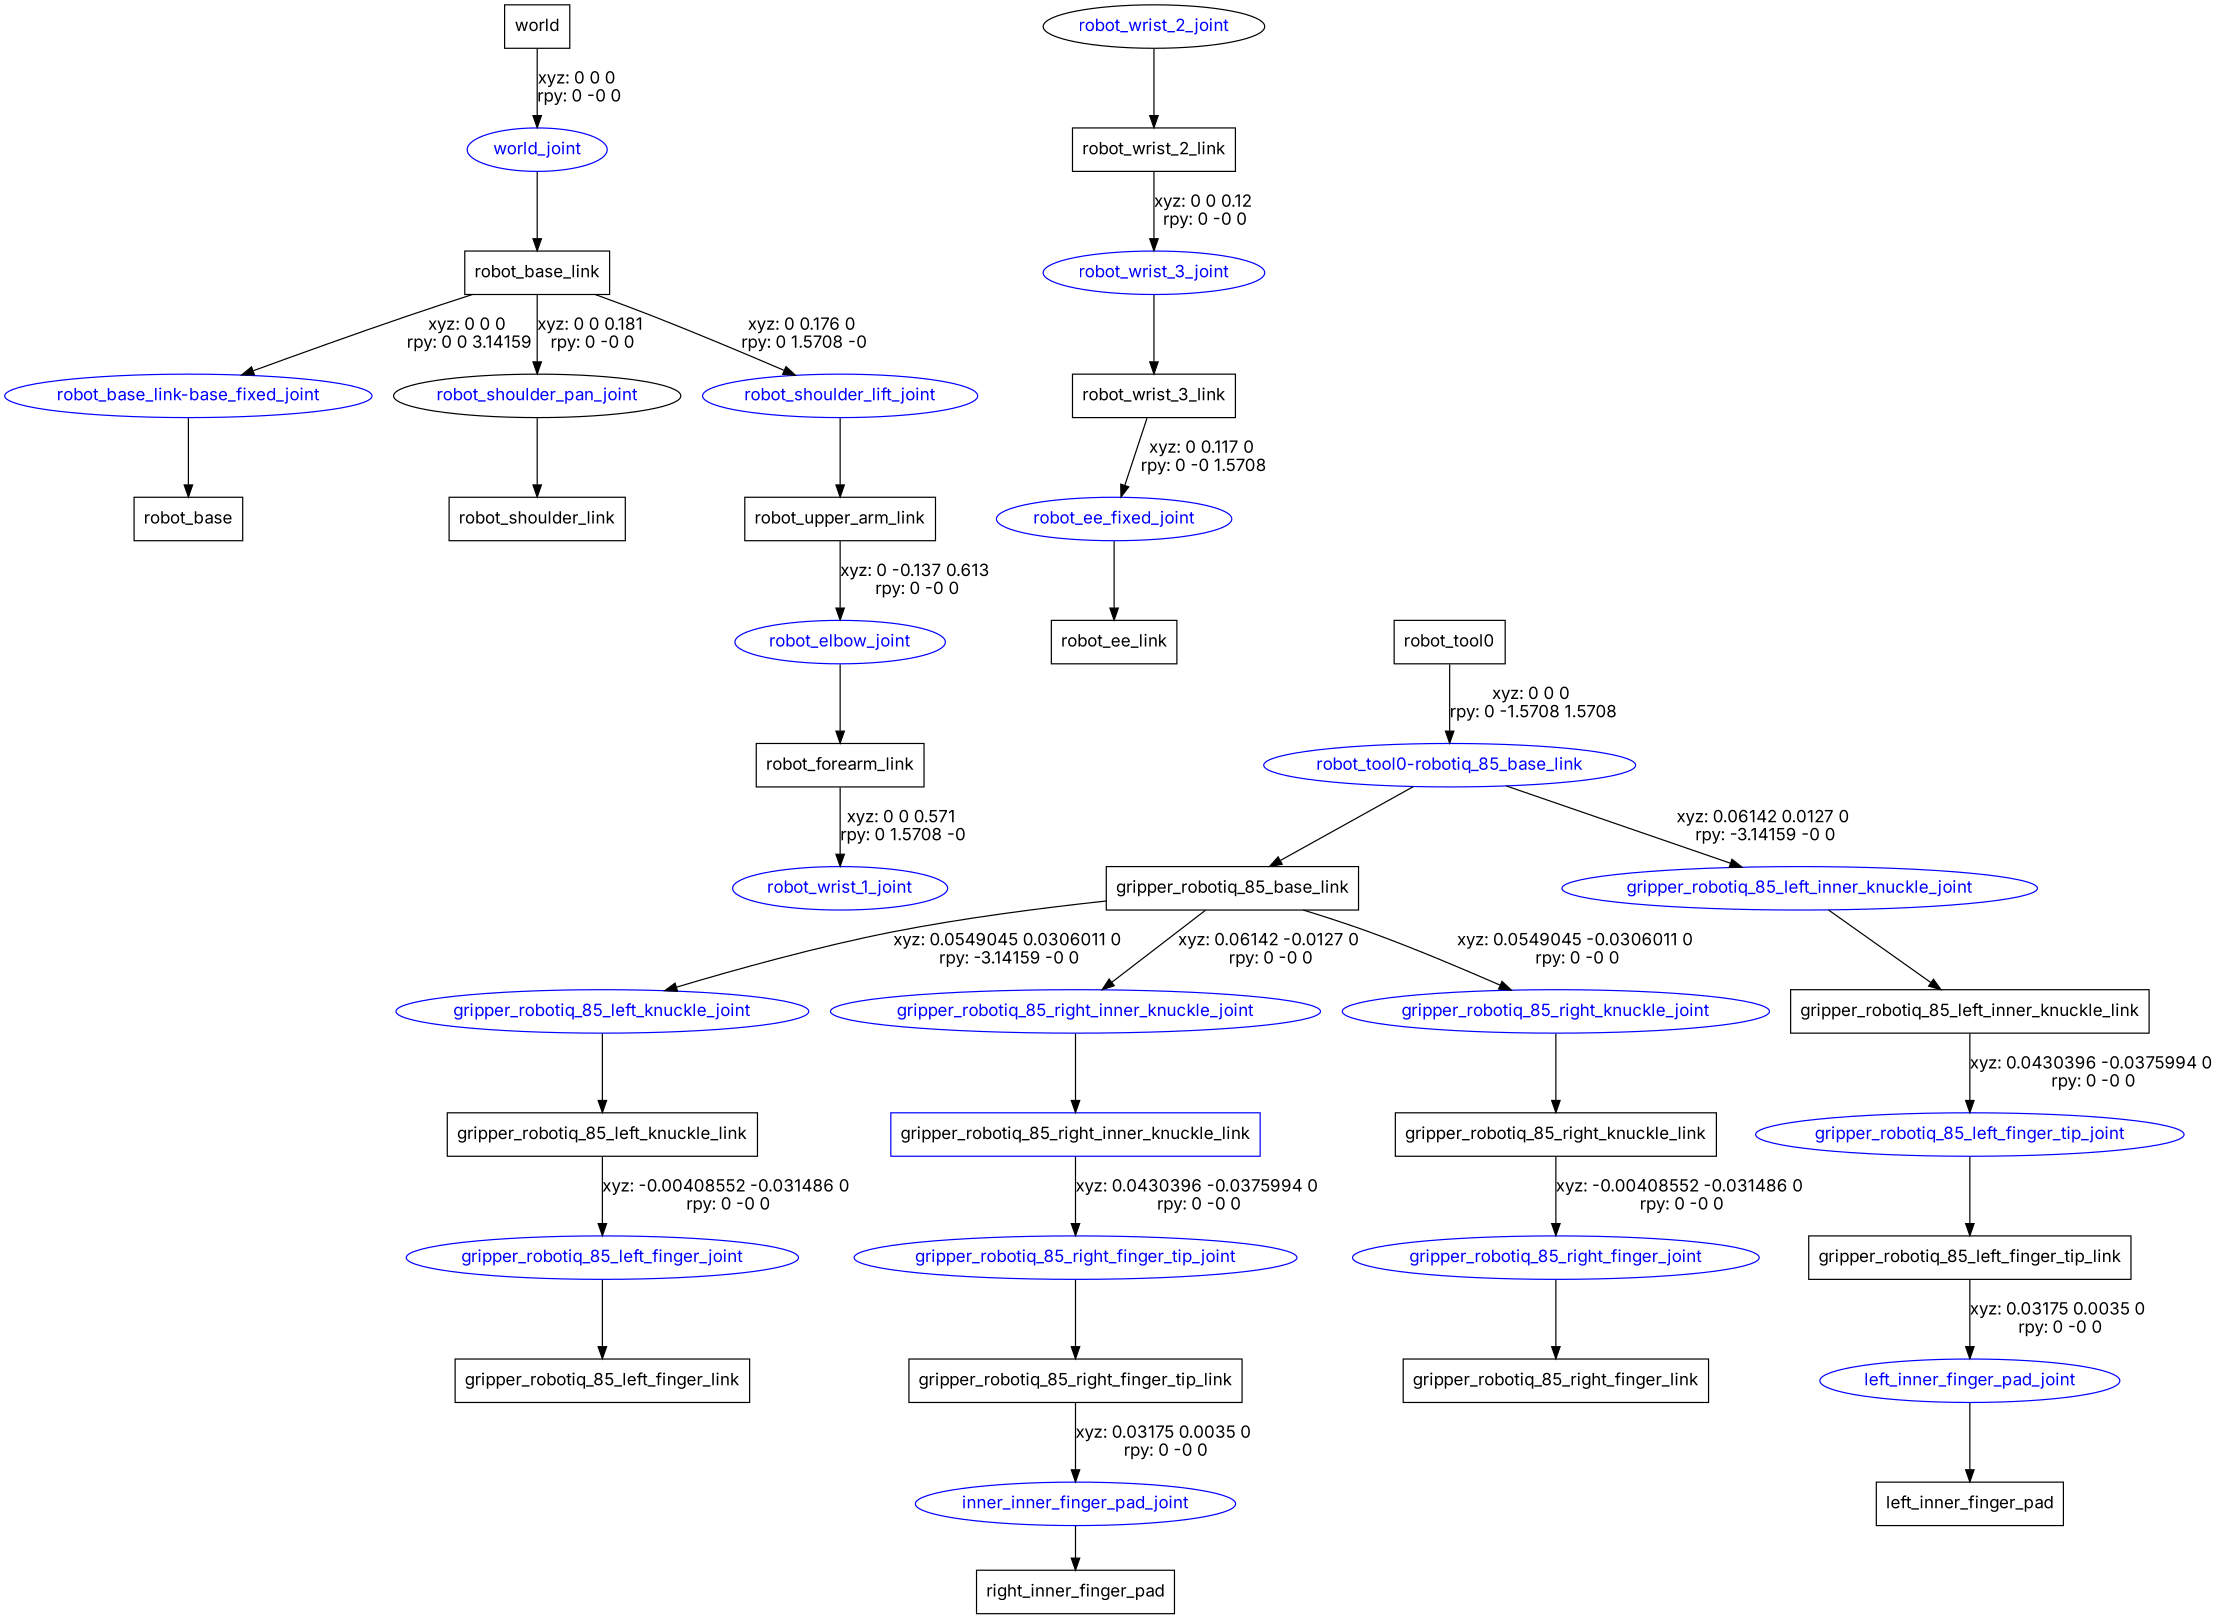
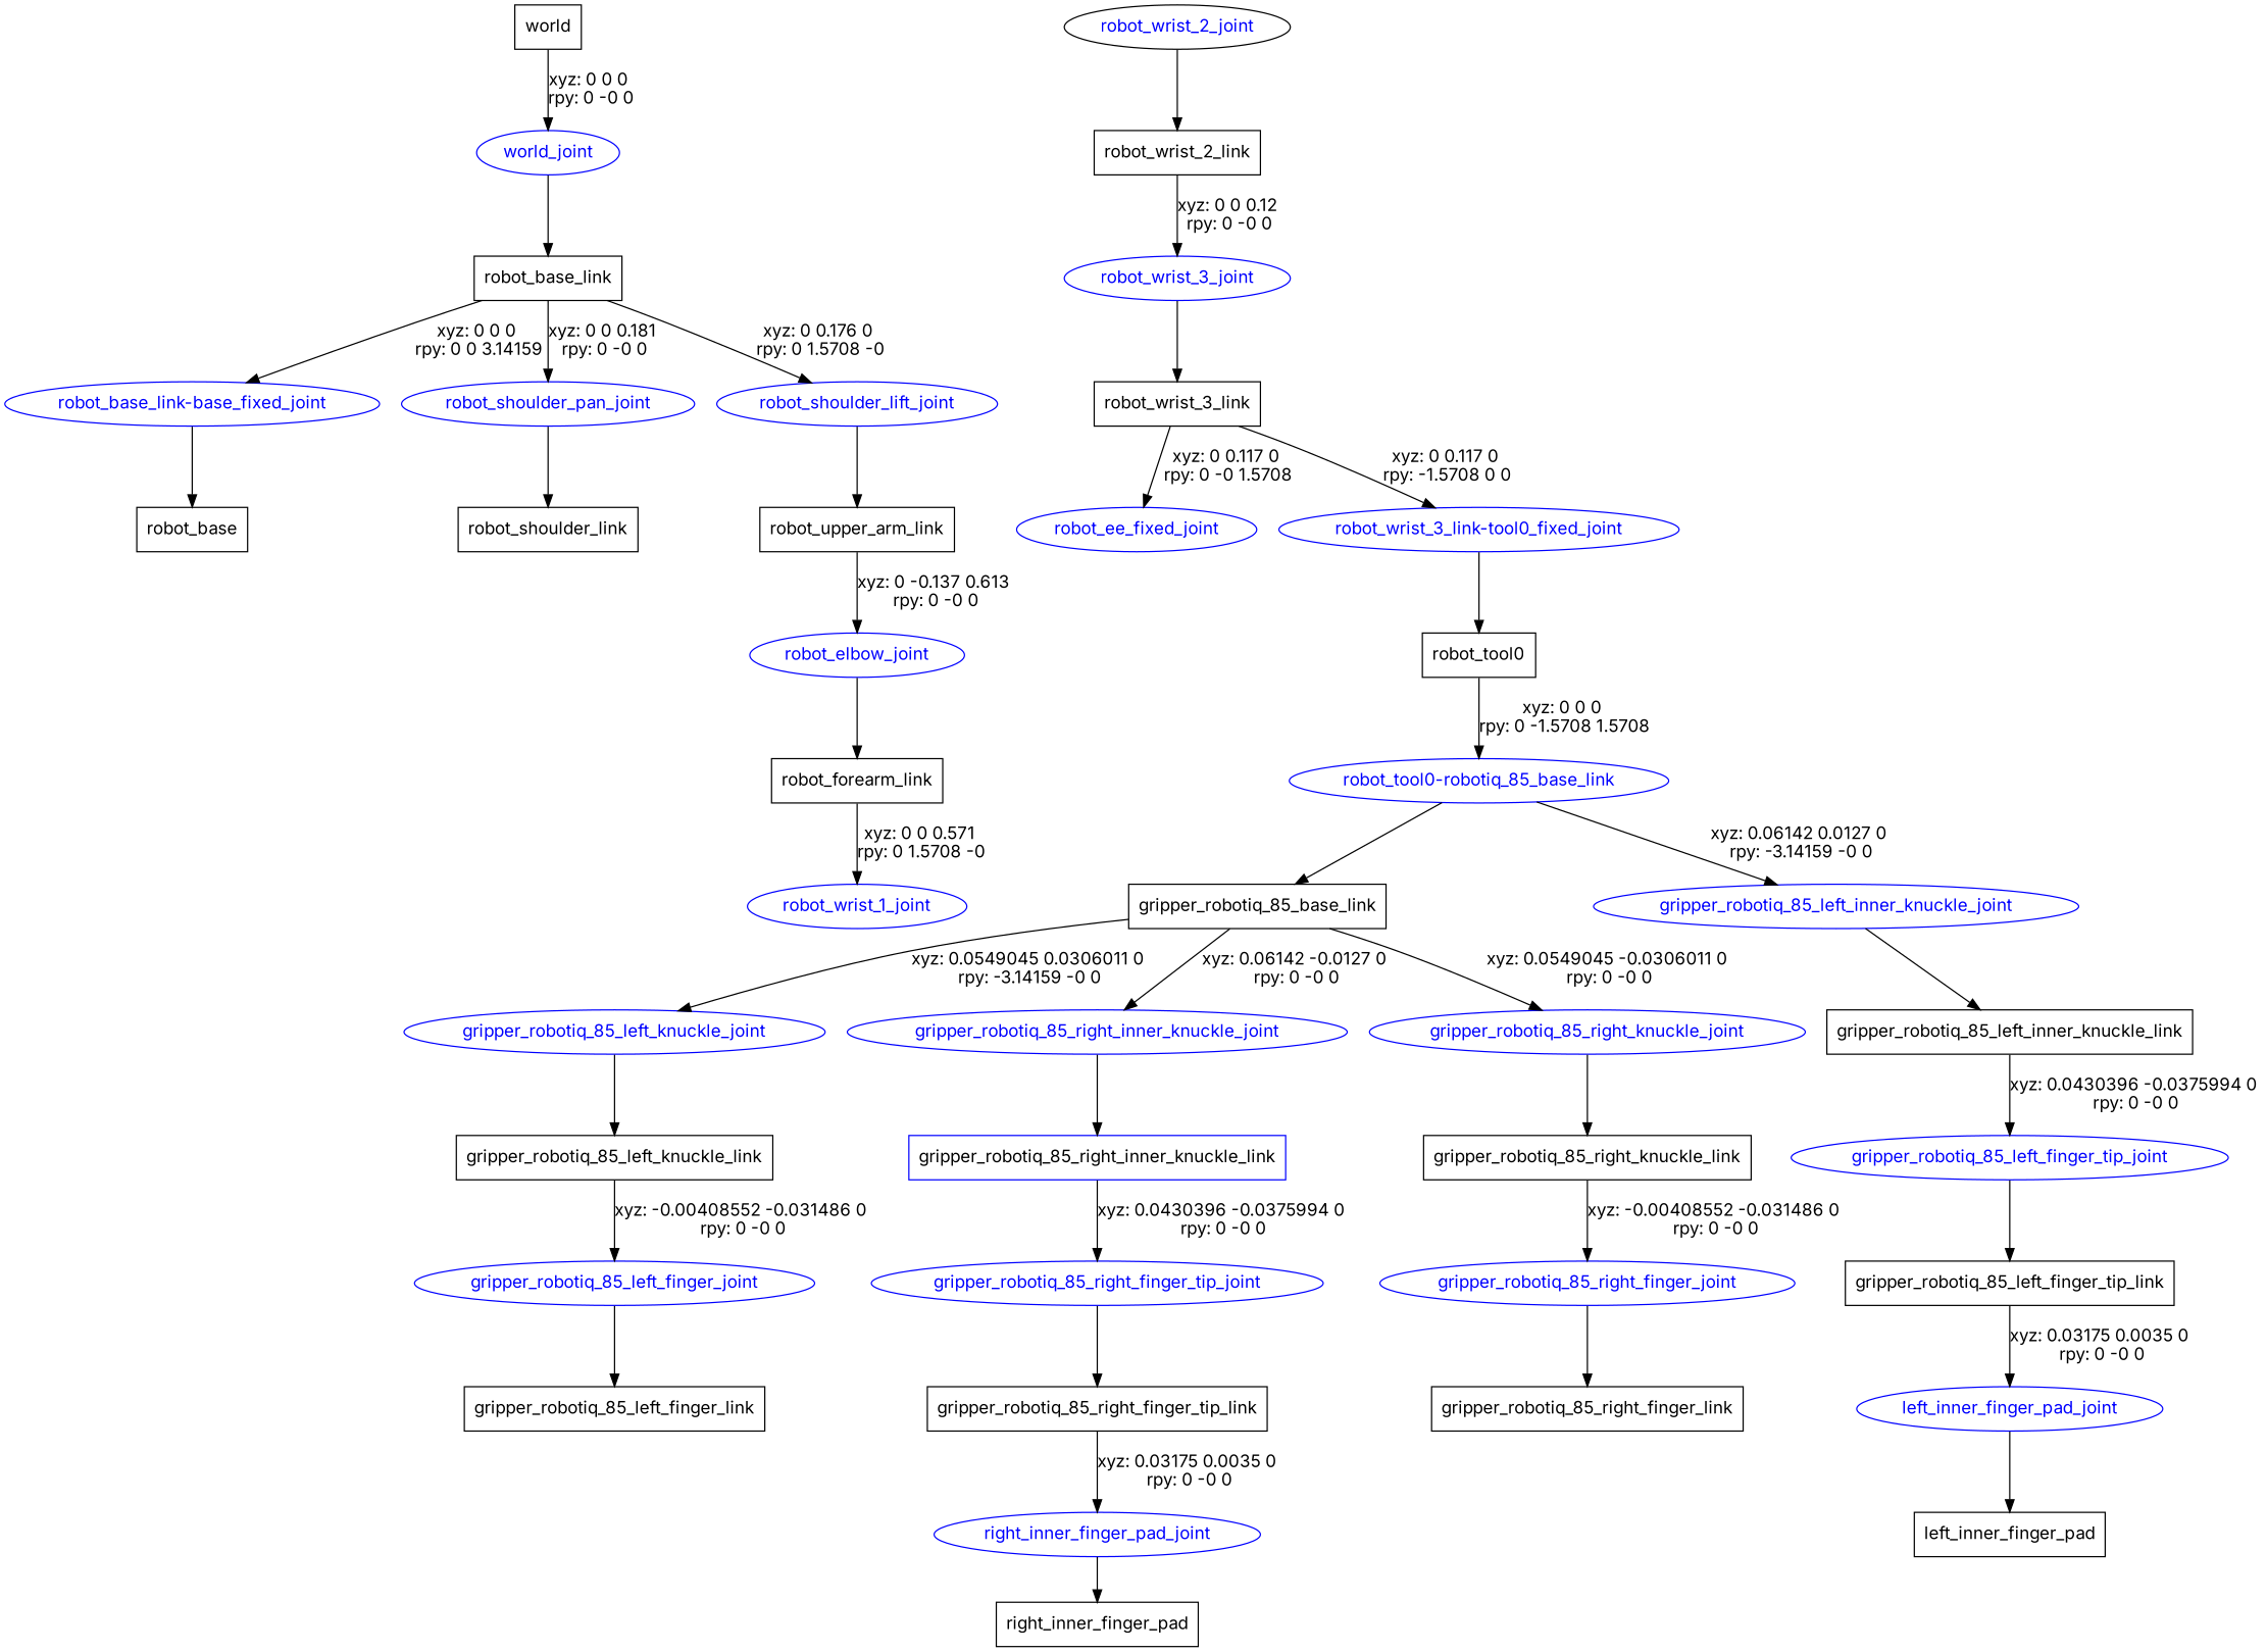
  digraph {
    fontname=Inter
    node [fontname=Inter shape=box color=blue]
    edge [fontname=Inter]
    n1 [label=world color=""]
    world_joint [fontcolor=blue shape=ellipse]
    n3 [label=robot_base_link color=""]
    "robot_base_link-base_fixed_joint" [fontcolor=blue shape=ellipse]
-   robot_shoulder_pan_joint [color=black fontcolor=blue shape=ellipse]
+   robot_shoulder_pan_joint [fontcolor=blue shape=ellipse]
    robot_shoulder_lift_joint [fontcolor=blue shape=ellipse]
    n7 [label=robot_base color=""]
    n8 [label=robot_shoulder_link color=""]
    n9 [label=robot_upper_arm_link color=""]
    robot_elbow_joint [fontcolor=blue shape=ellipse]
    n11 [label=robot_forearm_link color=""]
    robot_wrist_1_joint [fontcolor=blue shape=ellipse]
    robot_wrist_2_joint [color=black fontcolor=blue shape=ellipse]
    n14 [label=robot_wrist_2_link color=""]
    robot_wrist_3_joint [fontcolor=blue shape=ellipse]
    n16 [label=robot_wrist_3_link color=""]
    robot_ee_fixed_joint [fontcolor=blue shape=ellipse]
-   n19 [label=robot_ee_link color=""]
+   "robot_wrist_3_link-tool0_fixed_joint" [fontcolor=blue shape=ellipse]
    n20 [label=robot_tool0 color=""]
    "robot_tool0-robotiq_85_base_link" [fontcolor=blue shape=ellipse]
    n22 [label=gripper_robotiq_85_base_link color=""]
    gripper_robotiq_85_left_inner_knuckle_joint [fontcolor=blue shape=ellipse]
    gripper_robotiq_85_left_knuckle_joint [fontcolor=blue shape=ellipse]
    gripper_robotiq_85_right_inner_knuckle_joint [fontcolor=blue shape=ellipse]
    gripper_robotiq_85_right_knuckle_joint [fontcolor=blue shape=ellipse]
    n27 [label=gripper_robotiq_85_left_inner_knuckle_link color=""]
    n28 [label=gripper_robotiq_85_left_knuckle_link color=""]
    n29 [label=gripper_robotiq_85_right_inner_knuckle_link]
    n30 [label=gripper_robotiq_85_right_knuckle_link color=""]
    gripper_robotiq_85_left_finger_tip_joint [fontcolor=blue shape=ellipse]
    n32 [label=gripper_robotiq_85_left_finger_tip_link color=""]
    left_inner_finger_pad_joint [fontcolor=blue shape=ellipse]
    n34 [label=left_inner_finger_pad color=""]
    gripper_robotiq_85_left_finger_joint [fontcolor=blue shape=ellipse]
    n36 [label=gripper_robotiq_85_left_finger_link color=""]
    gripper_robotiq_85_right_finger_tip_joint [fontcolor=blue shape=ellipse]
    n38 [label=gripper_robotiq_85_right_finger_tip_link color=""]
-   right_inner_finger_pad_joint [fontcolor=blue shape=ellipse label=inner_inner_finger_pad_joint]
+   right_inner_finger_pad_joint [fontcolor=blue shape=ellipse]
    n40 [label=right_inner_finger_pad color=""]
    gripper_robotiq_85_right_finger_joint [fontcolor=blue shape=ellipse]
    n42 [label=gripper_robotiq_85_right_finger_link color=""]
    n1 -> world_joint [label="xyz: 0 0 0 \nrpy: 0 -0 0"]
    world_joint -> n3
    n3 -> "robot_base_link-base_fixed_joint" [label="xyz: 0 0 0 \nrpy: 0 0 3.14159"]
    n3 -> robot_shoulder_pan_joint [label="xyz: 0 0 0.181 \nrpy: 0 -0 0"]
    n3 -> robot_shoulder_lift_joint [label="xyz: 0 0.176 0 \nrpy: 0 1.5708 -0"]
    "robot_base_link-base_fixed_joint" -> n7
    robot_shoulder_pan_joint -> n8
    robot_shoulder_lift_joint -> n9
    n9 -> robot_elbow_joint [label="xyz: 0 -0.137 0.613 \nrpy: 0 -0 0"]
    robot_elbow_joint -> n11
    n11 -> robot_wrist_1_joint [label="xyz: 0 0 0.571 \nrpy: 0 1.5708 -0"]
    robot_wrist_2_joint -> n14
    n14 -> robot_wrist_3_joint [label="xyz: 0 0 0.12 \nrpy: 0 -0 0"]
    robot_wrist_3_joint -> n16
    n16 -> robot_ee_fixed_joint [label="xyz: 0 0.117 0 \nrpy: 0 -0 1.5708"]
-   robot_ee_fixed_joint -> n19
+   n16 -> "robot_wrist_3_link-tool0_fixed_joint" [label="xyz: 0 0.117 0 \nrpy: -1.5708 0 0"]
+   "robot_wrist_3_link-tool0_fixed_joint" -> n20
    n20 -> "robot_tool0-robotiq_85_base_link" [label="xyz: 0 0 0 \nrpy: 0 -1.5708 1.5708"]
    "robot_tool0-robotiq_85_base_link" -> n22
    "robot_tool0-robotiq_85_base_link" -> gripper_robotiq_85_left_inner_knuckle_joint [label="xyz: 0.06142 0.0127 0 \nrpy: -3.14159 -0 0"]
    n22 -> gripper_robotiq_85_left_knuckle_joint [label="xyz: 0.0549045 0.0306011 0 \nrpy: -3.14159 -0 0"]
    n22 -> gripper_robotiq_85_right_inner_knuckle_joint [label="xyz: 0.06142 -0.0127 0 \nrpy: 0 -0 0"]
    n22 -> gripper_robotiq_85_right_knuckle_joint [label="xyz: 0.0549045 -0.0306011 0 \nrpy: 0 -0 0"]
    gripper_robotiq_85_left_inner_knuckle_joint -> n27
    gripper_robotiq_85_left_knuckle_joint -> n28
    gripper_robotiq_85_right_inner_knuckle_joint -> n29
    gripper_robotiq_85_right_knuckle_joint -> n30
    n27 -> gripper_robotiq_85_left_finger_tip_joint [label="xyz: 0.0430396 -0.0375994 0 \nrpy: 0 -0 0"]
    n28 -> gripper_robotiq_85_left_finger_joint [label="xyz: -0.00408552 -0.031486 0 \nrpy: 0 -0 0"]
    n29 -> gripper_robotiq_85_right_finger_tip_joint [label="xyz: 0.0430396 -0.0375994 0 \nrpy: 0 -0 0"]
    n30 -> gripper_robotiq_85_right_finger_joint [label="xyz: -0.00408552 -0.031486 0 \nrpy: 0 -0 0"]
    gripper_robotiq_85_left_finger_tip_joint -> n32
    n32 -> left_inner_finger_pad_joint [label="xyz: 0.03175 0.0035 0 \nrpy: 0 -0 0"]
    left_inner_finger_pad_joint -> n34
    gripper_robotiq_85_left_finger_joint -> n36
    gripper_robotiq_85_right_finger_tip_joint -> n38
    n38 -> right_inner_finger_pad_joint [label="xyz: 0.03175 0.0035 0 \nrpy: 0 -0 0"]
    right_inner_finger_pad_joint -> n40
    gripper_robotiq_85_right_finger_joint -> n42
  }
